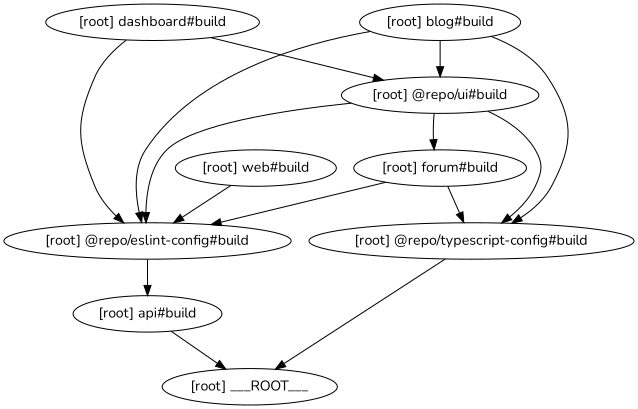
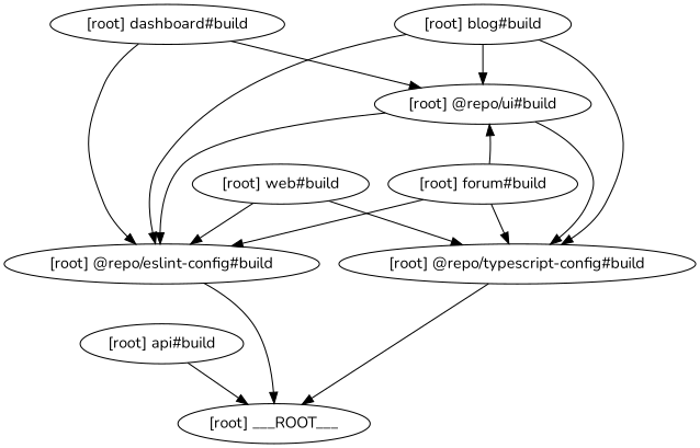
  digraph {
    compound=true
    fontname=Nunito
    newrank=true
    node [fontname=Nunito]
    edge [fontname=Nunito]
    "[root] @repo/eslint-config#build" [height=0.5 width=3.5025]
    "[root] ___ROOT___" [height=0.5 width=2.3109]
    "[root] @repo/typescript-config#build" [height=0.5 width=3.9358]
    "[root] @repo/ui#build" [height=0.5 width=2.4734]
    "[root] api#build" [height=0.5 width=1.8415]
    "[root] blog#build" [height=0.5 width=1.9859]
    "[root] dashboard#build" [height=0.5 width=2.5456]
    "[root] forum#build" [height=0.5 width=2.1484]
    "[root] web#build" [height=0.5 width=1.9498]
    subgraph sub_1 {
      "[root] @repo/eslint-config#build"
      "[root] ___ROOT___"
      "[root] @repo/typescript-config#build"
      "[root] @repo/ui#build"
      "[root] api#build"
      "[root] blog#build"
      "[root] dashboard#build"
      "[root] forum#build"
      "[root] web#build"
    }
-   "[root] @repo/eslint-config#build" -> "[root] api#build"
+   "[root] @repo/eslint-config#build" -> "[root] ___ROOT___"
    "[root] @repo/typescript-config#build" -> "[root] ___ROOT___"
    "[root] @repo/ui#build" -> "[root] @repo/eslint-config#build"
    "[root] @repo/ui#build" -> "[root] @repo/typescript-config#build"
    "[root] api#build" -> "[root] ___ROOT___"
    "[root] blog#build" -> "[root] @repo/eslint-config#build"
    "[root] blog#build" -> "[root] @repo/typescript-config#build"
    "[root] blog#build" -> "[root] @repo/ui#build"
    "[root] dashboard#build" -> "[root] @repo/eslint-config#build"
    "[root] dashboard#build" -> "[root] @repo/ui#build"
    "[root] forum#build" -> "[root] @repo/eslint-config#build"
    "[root] forum#build" -> "[root] @repo/typescript-config#build"
-   "[root] @repo/ui#build" -> "[root] forum#build"
+   "[root] forum#build" -> "[root] @repo/ui#build"
    "[root] web#build" -> "[root] @repo/eslint-config#build"
+   "[root] web#build" -> "[root] @repo/typescript-config#build"
  }
